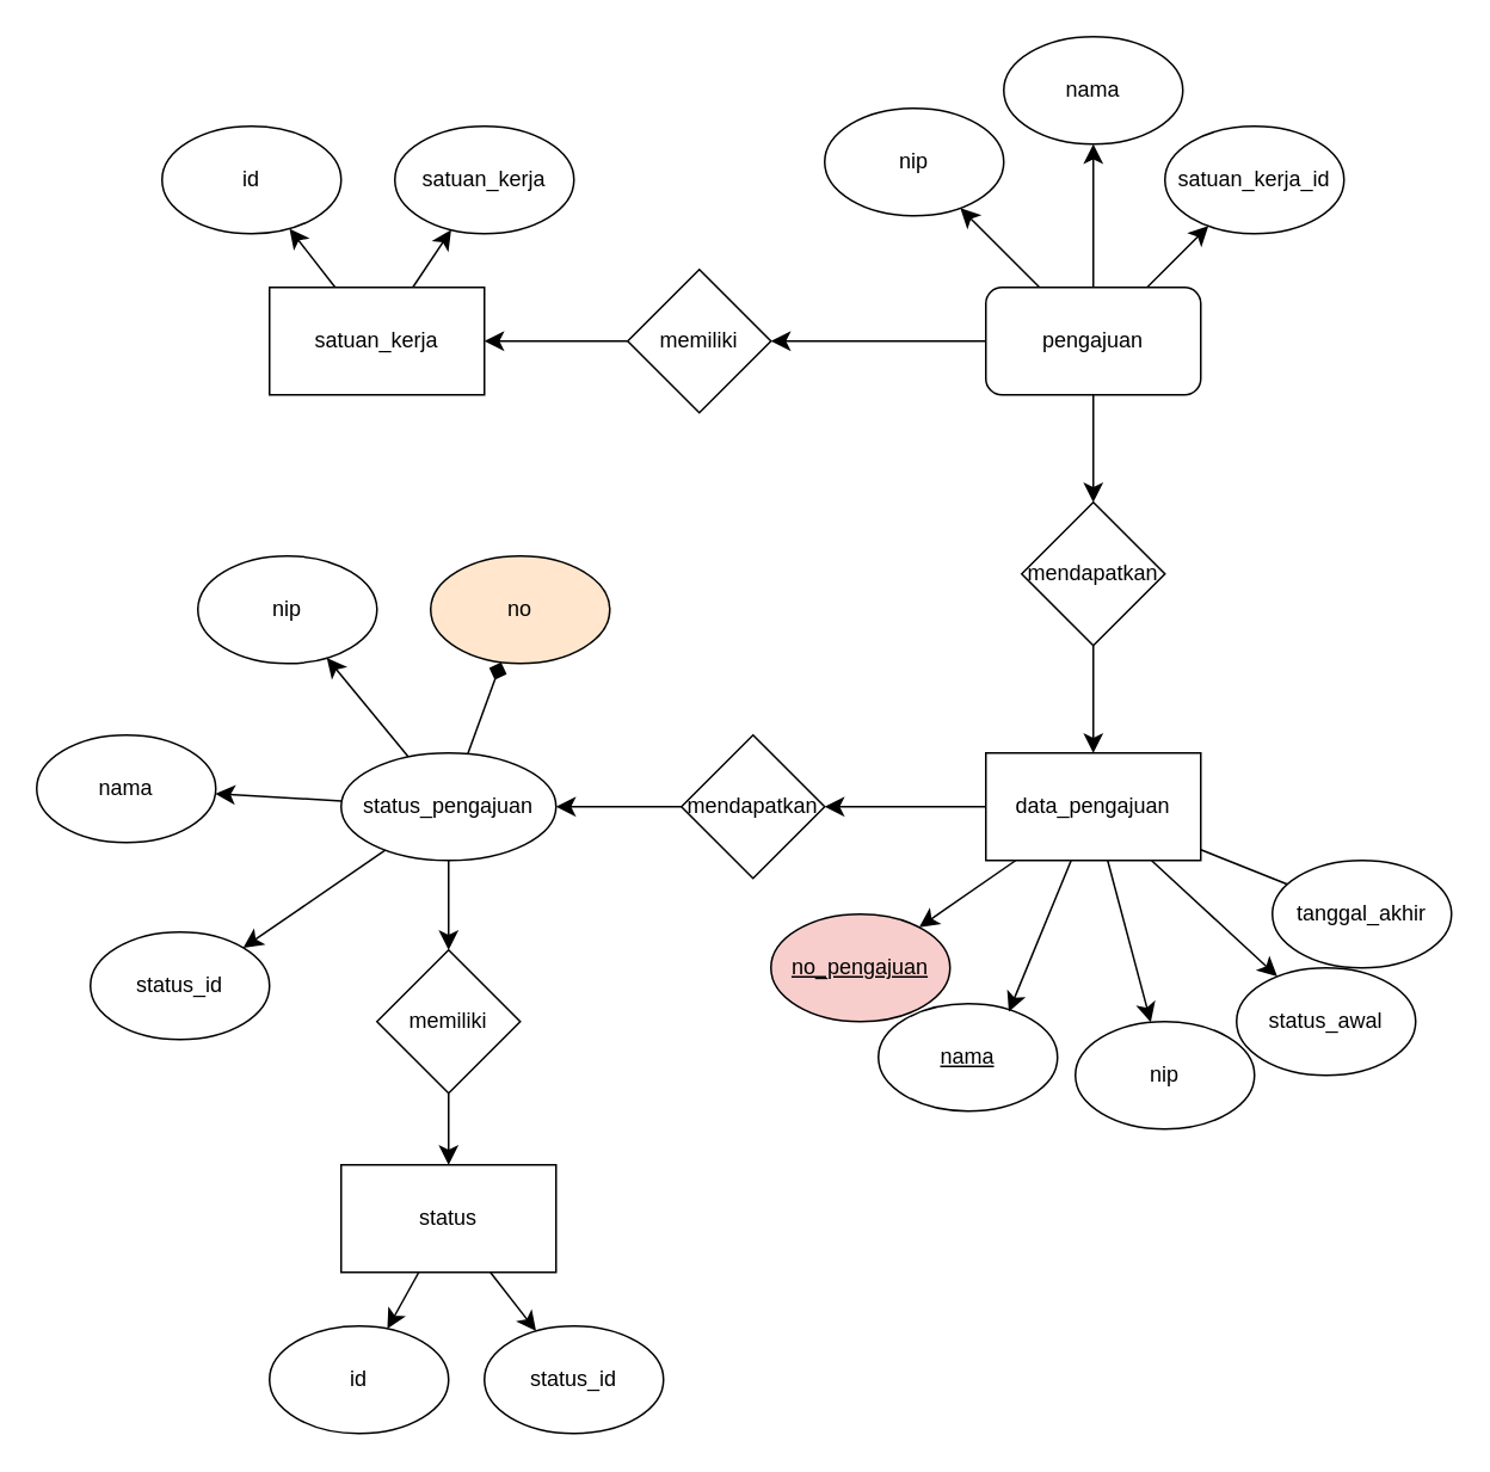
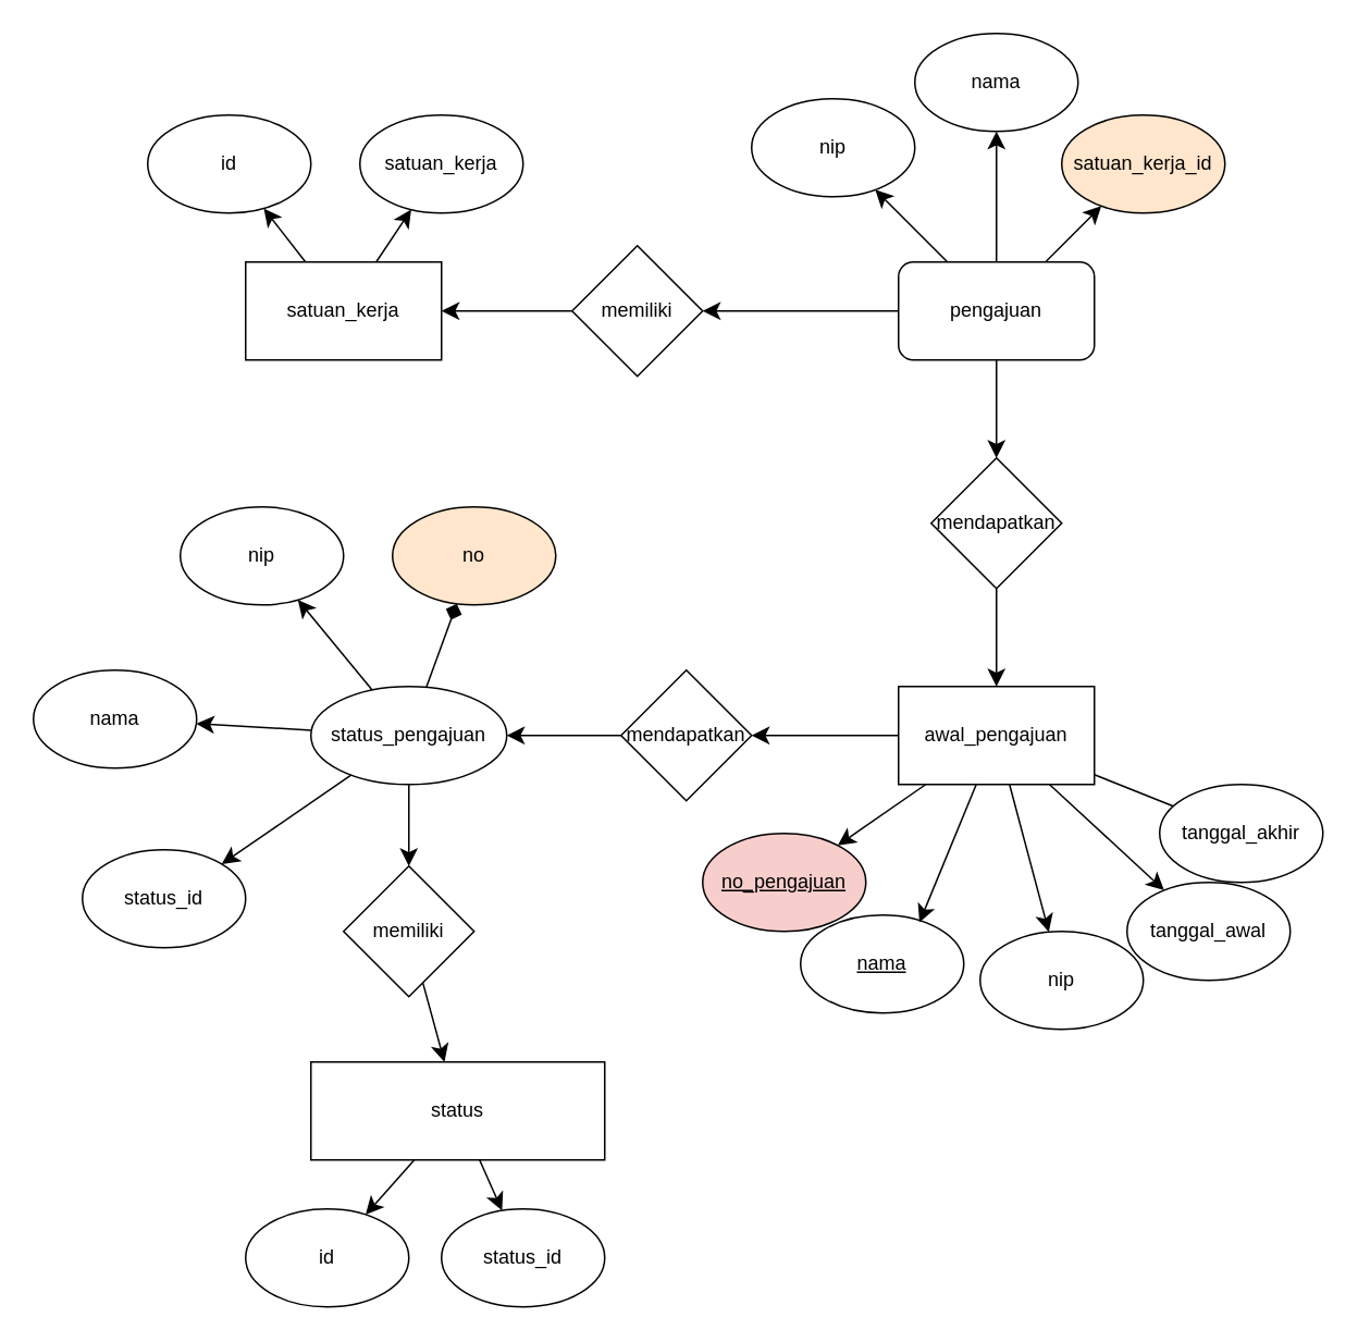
  <mxCell id="0" />
  <mxCell id="1" parent="0" />
  <mxCell id="2" style="edgeStyle=none;curved=1;rounded=0;orthogonalLoop=1;jettySize=auto;html=1;fontSize=12;startSize=8;endSize=8;" edge="1" parent="1" source="7" target="14"><mxGeometry relative="1" as="geometry" /></mxCell>
  <mxCell id="3" style="edgeStyle=none;curved=1;rounded=0;orthogonalLoop=1;jettySize=auto;html=1;fontSize=12;startSize=8;endSize=8;" edge="1" parent="1" source="7" target="9"><mxGeometry relative="1" as="geometry" /></mxCell>
  <mxCell id="4" style="edgeStyle=none;curved=1;rounded=0;orthogonalLoop=1;jettySize=auto;html=1;fontSize=12;startSize=8;endSize=8;" edge="1" parent="1" source="7" target="10"><mxGeometry relative="1" as="geometry" /></mxCell>
  <mxCell id="5" style="edgeStyle=none;curved=1;rounded=0;orthogonalLoop=1;jettySize=auto;html=1;fontSize=12;startSize=8;endSize=8;" edge="1" parent="1" source="7" target="8"><mxGeometry relative="1" as="geometry" /></mxCell>
  <mxCell id="6" style="edgeStyle=none;curved=1;rounded=0;orthogonalLoop=1;jettySize=auto;html=1;fontSize=12;startSize=8;endSize=8;" edge="1" parent="1" source="7" target="19"><mxGeometry relative="1" as="geometry" /></mxCell>
  <mxCell id="7" value="pengajuan" style="whiteSpace=wrap;html=1;rounded=1;" vertex="1" parent="1"><mxGeometry x="550" y="160" width="120" height="60" as="geometry" /></mxCell>
  <mxCell id="8" value="nip" style="ellipse;whiteSpace=wrap;html=1;" vertex="1" parent="1"><mxGeometry x="460" y="60" width="100" height="60" as="geometry" /></mxCell>
  <mxCell id="9" value="nama" style="ellipse;whiteSpace=wrap;html=1;" vertex="1" parent="1"><mxGeometry x="560" y="20" width="100" height="60" as="geometry" /></mxCell>
- <mxCell id="10" value="satuan_kerja_id" style="ellipse;whiteSpace=wrap;html=1;" vertex="1" parent="1"><mxGeometry x="650" y="70" width="100" height="60" as="geometry" /></mxCell>
+ <mxCell id="10" value="satuan_kerja_id" style="ellipse;whiteSpace=wrap;html=1;fillColor=#ffe6cc;" vertex="1" parent="1"><mxGeometry x="650" y="70" width="100" height="60" as="geometry" /></mxCell>
  <mxCell id="11" value="satuan_kerja" style="ellipse;whiteSpace=wrap;html=1;" vertex="1" parent="1"><mxGeometry x="220" y="70" width="100" height="60" as="geometry" /></mxCell>
  <mxCell id="12" value="id" style="ellipse;whiteSpace=wrap;html=1;" vertex="1" parent="1"><mxGeometry x="90" y="70" width="100" height="60" as="geometry" /></mxCell>
  <mxCell id="13" style="edgeStyle=none;curved=1;rounded=0;orthogonalLoop=1;jettySize=auto;html=1;fontSize=12;startSize=8;endSize=8;" edge="1" parent="1" source="14" target="17"><mxGeometry relative="1" as="geometry" /></mxCell>
  <mxCell id="14" value="memiliki" style="rhombus;whiteSpace=wrap;html=1;" vertex="1" parent="1"><mxGeometry x="350" y="150" width="80" height="80" as="geometry" /></mxCell>
  <mxCell id="15" style="edgeStyle=none;curved=1;rounded=0;orthogonalLoop=1;jettySize=auto;html=1;fontSize=12;startSize=8;endSize=8;" edge="1" parent="1" source="17" target="12"><mxGeometry relative="1" as="geometry" /></mxCell>
  <mxCell id="16" style="edgeStyle=none;curved=1;rounded=0;orthogonalLoop=1;jettySize=auto;html=1;fontSize=12;startSize=8;endSize=8;" edge="1" parent="1" source="17" target="11"><mxGeometry relative="1" as="geometry" /></mxCell>
  <mxCell id="17" value="satuan_kerja" style="rounded=0;whiteSpace=wrap;html=1;" vertex="1" parent="1"><mxGeometry x="150" y="160" width="120" height="60" as="geometry" /></mxCell>
  <mxCell id="18" style="edgeStyle=none;curved=1;rounded=0;orthogonalLoop=1;jettySize=auto;html=1;fontSize=12;startSize=8;endSize=8;" edge="1" parent="1" source="19" target="25"><mxGeometry relative="1" as="geometry" /></mxCell>
  <mxCell id="19" value="mendapatkan" style="rhombus;whiteSpace=wrap;html=1;" vertex="1" parent="1"><mxGeometry x="570" y="280" width="80" height="80" as="geometry" /></mxCell>
  <mxCell id="20" style="edgeStyle=none;curved=1;rounded=0;orthogonalLoop=1;jettySize=auto;html=1;fontSize=12;startSize=8;endSize=8;" edge="1" parent="1" source="25" target="26"><mxGeometry relative="1" as="geometry" /></mxCell>
  <mxCell id="21" style="edgeStyle=none;curved=1;rounded=0;orthogonalLoop=1;jettySize=auto;html=1;fontSize=12;startSize=8;endSize=8;" edge="1" parent="1" source="25" target="27"><mxGeometry relative="1" as="geometry" /></mxCell>
  <mxCell id="22" style="edgeStyle=none;curved=1;rounded=0;orthogonalLoop=1;jettySize=auto;html=1;fontSize=12;startSize=8;endSize=8;" edge="1" parent="1" source="25" target="29"><mxGeometry relative="1" as="geometry" /></mxCell>
  <mxCell id="23" style="edgeStyle=none;curved=1;rounded=0;orthogonalLoop=1;jettySize=auto;html=1;fontSize=12;startSize=8;endSize=8;endArrow=none;" edge="1" parent="1" source="25" target="28"><mxGeometry relative="1" as="geometry" /></mxCell>
  <mxCell id="24" style="edgeStyle=none;curved=1;rounded=0;orthogonalLoop=1;jettySize=auto;html=1;fontSize=12;startSize=8;endSize=8;" edge="1" parent="1" source="25" target="35"><mxGeometry relative="1" as="geometry" /></mxCell>
- <mxCell id="25" value="data_pengajuan" style="rounded=0;whiteSpace=wrap;html=1;" vertex="1" parent="1"><mxGeometry x="550" y="420" width="120" height="60" as="geometry" /></mxCell>
+ <mxCell id="25" value="awal_pengajuan" style="rounded=0;whiteSpace=wrap;html=1;" vertex="1" parent="1"><mxGeometry x="550" y="420" width="120" height="60" as="geometry" /></mxCell>
  <mxCell id="26" value="no_pengajuan" style="ellipse;whiteSpace=wrap;html=1;fontStyle=4;fillColor=#f8cecc;" vertex="1" parent="1"><mxGeometry x="430" y="510" width="100" height="60" as="geometry" /></mxCell>
  <mxCell id="27" value="nip" style="ellipse;whiteSpace=wrap;html=1;" vertex="1" parent="1"><mxGeometry x="600" y="570" width="100" height="60" as="geometry" /></mxCell>
  <mxCell id="28" value="tanggal_akhir" style="ellipse;whiteSpace=wrap;html=1;" vertex="1" parent="1"><mxGeometry x="710" y="480" width="100" height="60" as="geometry" /></mxCell>
- <mxCell id="29" value="status_awal" style="ellipse;whiteSpace=wrap;html=1;" vertex="1" parent="1"><mxGeometry x="690" y="540" width="100" height="60" as="geometry" /></mxCell>
+ <mxCell id="29" value="tanggal_awal" style="ellipse;whiteSpace=wrap;html=1;" vertex="1" parent="1"><mxGeometry x="690" y="540" width="100" height="60" as="geometry" /></mxCell>
  <mxCell id="30" style="edgeStyle=none;curved=1;rounded=0;orthogonalLoop=1;jettySize=auto;html=1;fontSize=12;startSize=8;endSize=8;" edge="1" parent="1" source="31" target="49"><mxGeometry relative="1" as="geometry" /></mxCell>
  <mxCell id="31" value="memiliki" style="rhombus;whiteSpace=wrap;html=1;" vertex="1" parent="1"><mxGeometry x="210" y="530" width="80" height="80" as="geometry" /></mxCell>
  <mxCell id="32" value="id" style="ellipse;whiteSpace=wrap;html=1;" vertex="1" parent="1"><mxGeometry x="150" y="740" width="100" height="60" as="geometry" /></mxCell>
  <mxCell id="33" value="status_id" style="ellipse;whiteSpace=wrap;html=1;" vertex="1" parent="1"><mxGeometry x="50" y="520" width="100" height="60" as="geometry" /></mxCell>
  <mxCell id="34" style="edgeStyle=none;curved=1;rounded=0;orthogonalLoop=1;jettySize=auto;html=1;fontSize=12;startSize=8;endSize=8;" edge="1" parent="1" source="35" target="43"><mxGeometry relative="1" as="geometry" /></mxCell>
  <mxCell id="35" value="mendapatkan" style="rhombus;whiteSpace=wrap;html=1;" vertex="1" parent="1"><mxGeometry x="380" y="410" width="80" height="80" as="geometry" /></mxCell>
  <mxCell id="36" value="nama" style="ellipse;whiteSpace=wrap;html=1;fontStyle=4" vertex="1" parent="1"><mxGeometry x="490" y="560" width="100" height="60" as="geometry" /></mxCell>
  <mxCell id="37" style="edgeStyle=none;curved=1;rounded=0;orthogonalLoop=1;jettySize=auto;html=1;entryX=0.728;entryY=0.075;entryDx=0;entryDy=0;entryPerimeter=0;fontSize=12;startSize=8;endSize=8;" edge="1" parent="1" source="25" target="36"><mxGeometry relative="1" as="geometry" /></mxCell>
  <mxCell id="38" style="edgeStyle=none;curved=1;rounded=0;orthogonalLoop=1;jettySize=auto;html=1;fontSize=12;startSize=8;endSize=8;endArrow=diamond;" edge="1" parent="1" source="43" target="44"><mxGeometry relative="1" as="geometry" /></mxCell>
  <mxCell id="39" style="edgeStyle=none;curved=1;rounded=0;orthogonalLoop=1;jettySize=auto;html=1;fontSize=12;startSize=8;endSize=8;" edge="1" parent="1" source="43" target="45"><mxGeometry relative="1" as="geometry" /></mxCell>
  <mxCell id="40" style="edgeStyle=none;curved=1;rounded=0;orthogonalLoop=1;jettySize=auto;html=1;fontSize=12;startSize=8;endSize=8;" edge="1" parent="1" source="43" target="46"><mxGeometry relative="1" as="geometry" /></mxCell>
  <mxCell id="41" style="edgeStyle=none;curved=1;rounded=0;orthogonalLoop=1;jettySize=auto;html=1;entryX=1;entryY=0;entryDx=0;entryDy=0;fontSize=12;startSize=8;endSize=8;" edge="1" parent="1" source="43" target="33"><mxGeometry relative="1" as="geometry" /></mxCell>
  <mxCell id="42" style="edgeStyle=none;curved=1;rounded=0;orthogonalLoop=1;jettySize=auto;html=1;fontSize=12;startSize=8;endSize=8;" edge="1" parent="1" source="43" target="31"><mxGeometry relative="1" as="geometry" /></mxCell>
  <mxCell id="43" value="status_pengajuan" style="ellipse;whiteSpace=wrap;html=1;" vertex="1" parent="1"><mxGeometry x="190" y="420" width="120" height="60" as="geometry" /></mxCell>
  <mxCell id="44" value="no" style="ellipse;whiteSpace=wrap;html=1;fillColor=#ffe6cc;" vertex="1" parent="1"><mxGeometry x="240" y="310" width="100" height="60" as="geometry" /></mxCell>
  <mxCell id="45" value="nip" style="ellipse;whiteSpace=wrap;html=1;" vertex="1" parent="1"><mxGeometry x="110" y="310" width="100" height="60" as="geometry" /></mxCell>
  <mxCell id="46" value="nama" style="ellipse;whiteSpace=wrap;html=1;" vertex="1" parent="1"><mxGeometry x="20" y="410" width="100" height="60" as="geometry" /></mxCell>
  <mxCell id="47" style="edgeStyle=none;curved=1;rounded=0;orthogonalLoop=1;jettySize=auto;html=1;fontSize=12;startSize=8;endSize=8;" edge="1" parent="1" source="49" target="32"><mxGeometry relative="1" as="geometry" /></mxCell>
  <mxCell id="48" style="edgeStyle=none;curved=1;rounded=0;orthogonalLoop=1;jettySize=auto;html=1;fontSize=12;startSize=8;endSize=8;" edge="1" parent="1" source="49" target="50"><mxGeometry relative="1" as="geometry" /></mxCell>
- <mxCell id="49" value="status" style="rounded=0;whiteSpace=wrap;html=1;" vertex="1" parent="1"><mxGeometry x="190" y="650" width="120" height="60" as="geometry" /></mxCell>
+ <mxCell id="49" value="status" style="rounded=0;whiteSpace=wrap;html=1;" vertex="1" parent="1"><mxGeometry x="190" y="650" width="180" height="60" as="geometry" /></mxCell>
  <mxCell id="50" value="status_id" style="ellipse;whiteSpace=wrap;html=1;" vertex="1" parent="1"><mxGeometry x="270" y="740" width="100" height="60" as="geometry" /></mxCell>
